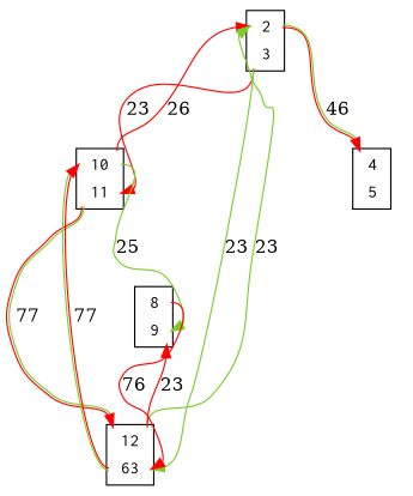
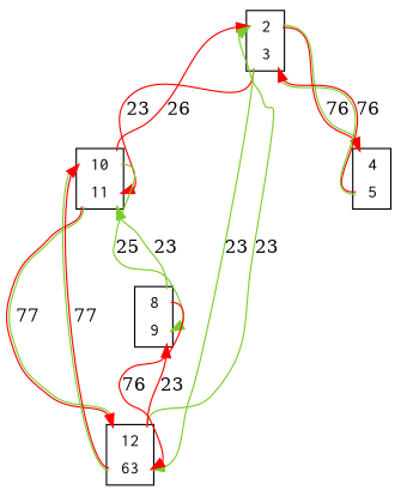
  digraph {
    node [color=black fillcolor=white fontname=Courier shape=plaintext style=filled]
    edge [color="0 1 1:0.250 0.800 0.800" headport=port_0x7febb63a72b0_in tailport=port_0x7febb631ff70_out]
    n1 [label=<<TABLE bgcolor = "white"> <TR><TD BORDER = "0" PORT = "port_0x7febb631ff10_in"></TD><TD BORDER = "0" PORT = "port_">2</TD><TD BORDER = "0" PORT = "port_0x7febb631ff10_out"></TD></TR> <TR><TD BORDER = "0" PORT = "port_0x7febb631ff70_out"></TD><TD BORDER = "0" PORT = "port_">3</TD><TD BORDER = "0" PORT = "port_0x7febb631ff70_in"></TD></TR> </TABLE>>]
    n2 [label=<<TABLE bgcolor = "white"> <TR><TD BORDER = "0" PORT = "port_0x7febb631ffa0_in"></TD><TD BORDER = "0" PORT = "port_">4</TD><TD BORDER = "0" PORT = "port_0x7febb631ffa0_out"></TD></TR> <TR><TD BORDER = "0" PORT = "port_0x7febb63a7070_out"></TD><TD BORDER = "0" PORT = "port_">5</TD><TD BORDER = "0" PORT = "port_0x7febb63a7070_in"></TD></TR> </TABLE>>]
    n3 [label=<<TABLE bgcolor = "white"> <TR><TD BORDER = "0" PORT = "port_0x7febb63a7280_in"></TD><TD BORDER = "0" PORT = "port_">10</TD><TD BORDER = "0" PORT = "port_0x7febb63a7280_out"></TD></TR> <TR><TD BORDER = "0" PORT = "port_0x7febb63a72b0_out"></TD><TD BORDER = "0" PORT = "port_">11</TD><TD BORDER = "0" PORT = "port_0x7febb63a72b0_in"></TD></TR> </TABLE>>]
    n4 [label=<<TABLE bgcolor = "white"> <TR><TD BORDER = "0" PORT = "port_0x7febb63a7340_in"></TD><TD BORDER = "0" PORT = "port_">12</TD><TD BORDER = "0" PORT = "port_0x7febb63a7340_out"></TD></TR> <TR><TD BORDER = "0" PORT = "port_0x7febb63a7370_out"></TD><TD BORDER = "0" PORT = "port_">63</TD><TD BORDER = "0" PORT = "port_0x7febb63a7370_in"></TD></TR> </TABLE>>]
    n5 [label=<<TABLE bgcolor = "white"> <TR><TD BORDER = "0" PORT = "port_0x7febb63a71c0_in"></TD><TD BORDER = "0" PORT = "port_">8</TD><TD BORDER = "0" PORT = "port_0x7febb63a71c0_out"></TD></TR> <TR><TD BORDER = "0" PORT = "port_0x7febb63a71f0_out"></TD><TD BORDER = "0" PORT = "port_">9</TD><TD BORDER = "0" PORT = "port_0x7febb63a71f0_in"></TD></TR> </TABLE>>]
-   n1 -> n2 [headport=port_0x7febb631ffa0_in label=46 tailport=port_0x7febb631ff10_out]
+   n1 -> n2 [headport=port_0x7febb631ffa0_in label=76 tailport=port_0x7febb631ff10_out]
    n1 -> n3 [color="0 1 1" label=23]
    n1 -> n4 [color="0.250 0.800 0.800" headport=port_0x7febb63a7370_in label=23]
+   n2 -> n1 [headport=port_0x7febb631ff70_in label=76 tailport=port_0x7febb63a7070_out]
    n3 -> n1 [color="0 1 1" headport=port_0x7febb631ff10_in label=26 tailport=port_0x7febb63a7280_out]
    n3 -> n4 [headport=port_0x7febb63a7340_in label=77 tailport=port_0x7febb63a72b0_out]
    n3 -> n5 [color="0.250 0.800 0.800" headport=port_0x7febb63a71f0_in label=25 tailport=port_0x7febb63a7280_out]
    n4 -> n1 [color="0.250 0.800 0.800" headport=port_0x7febb631ff10_in label=23 tailport=port_0x7febb63a7340_out]
    n4 -> n3 [headport=port_0x7febb63a7280_in label=77 tailport=port_0x7febb63a7370_out]
    n4 -> n5 [color="0 1 1" headport=port_0x7febb63a71f0_in label=23 tailport=port_0x7febb63a7340_out]
+   n5 -> n3 [color="0.250 0.800 0.800" label=23 tailport=port_0x7febb63a71c0_out]
    n5 -> n4 [color="0 1 1" headport=port_0x7febb63a7370_in label=76 tailport=port_0x7febb63a71c0_out]
  }
